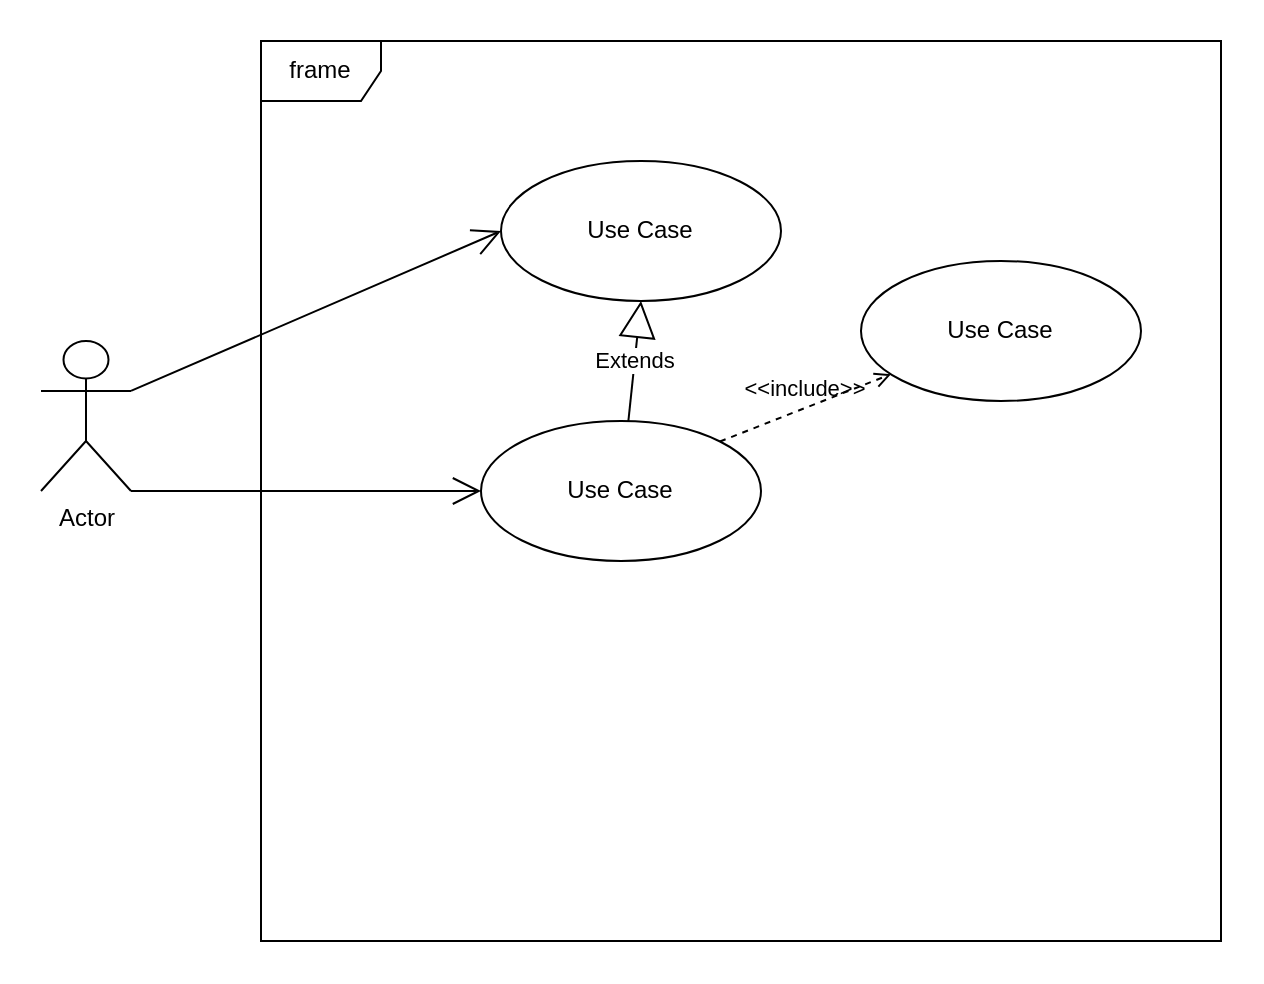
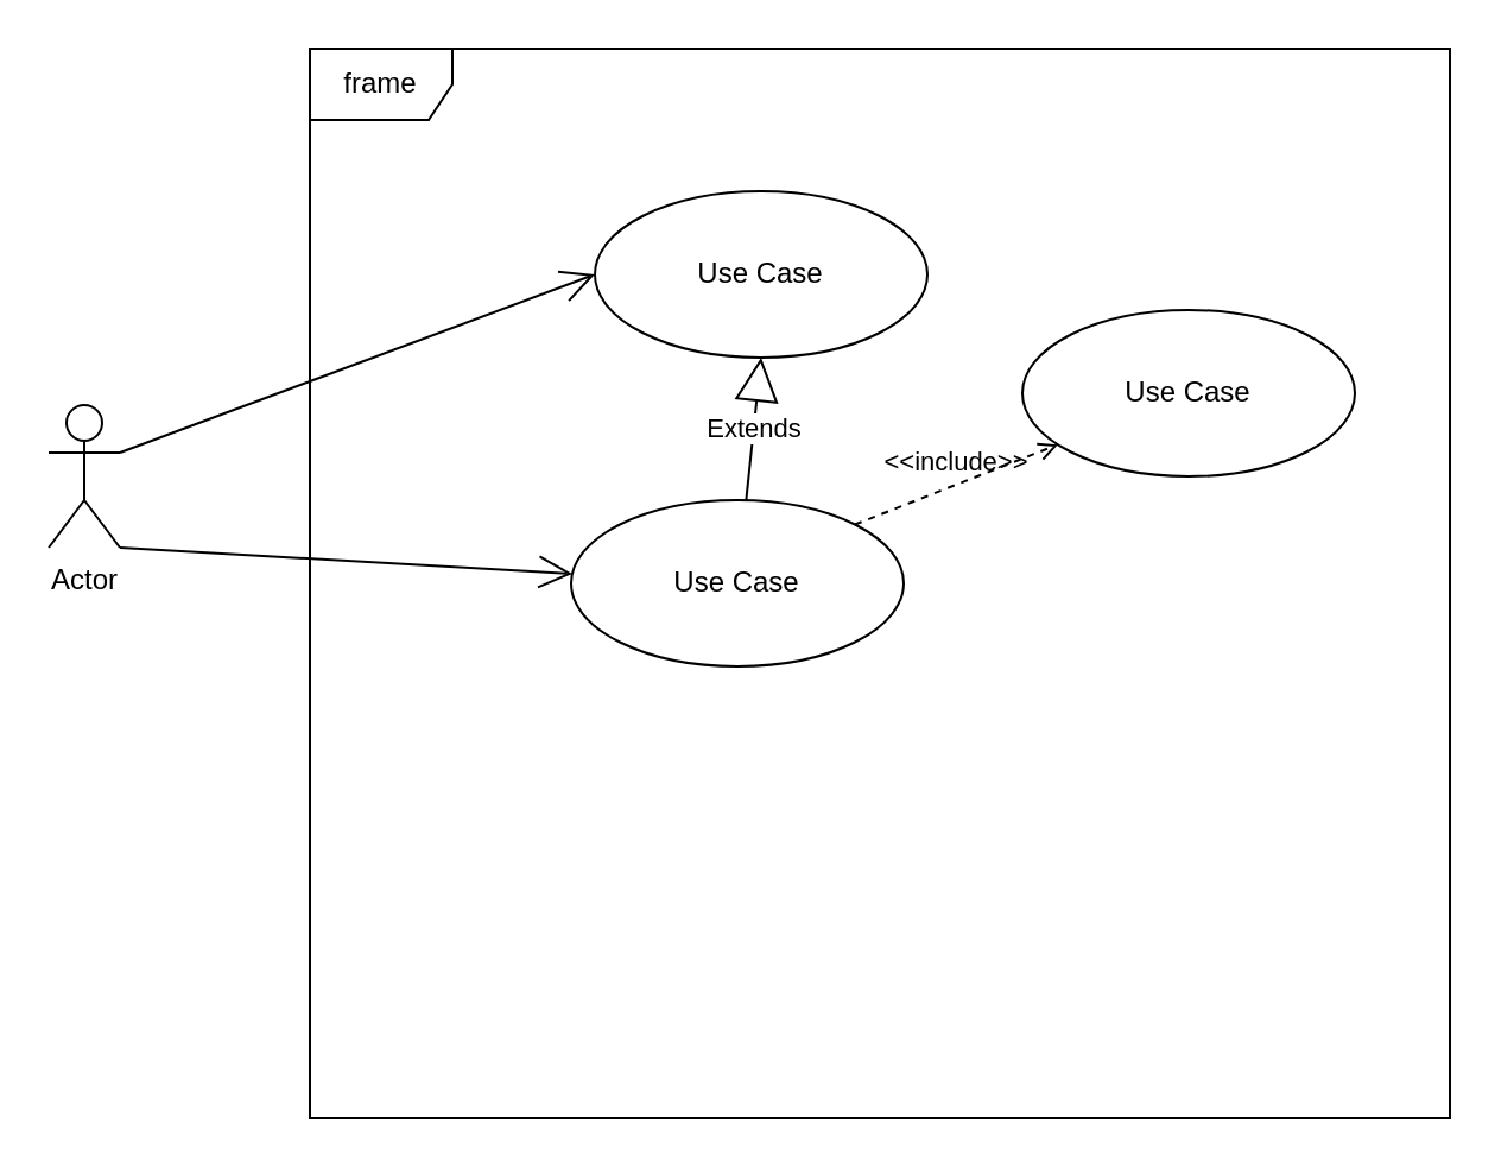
  <mxCell id="0" />
  <mxCell id="1" parent="0" />
  <mxCell id="2" value="frame" style="shape=umlFrame;whiteSpace=wrap;html=1;" vertex="1" parent="1"><mxGeometry x="130" y="20" width="480" height="450" as="geometry" /></mxCell>
- <mxCell id="3" value="Actor" style="shape=umlActor;verticalLabelPosition=bottom;labelBackgroundColor=#ffffff;verticalAlign=top;html=1;outlineConnect=0;" vertex="1" parent="1"><mxGeometry x="20" y="170" width="45" height="75" as="geometry" /></mxCell>
+ <mxCell id="3" value="Actor" style="shape=umlActor;verticalLabelPosition=bottom;labelBackgroundColor=#ffffff;verticalAlign=top;html=1;outlineConnect=0;" vertex="1" parent="1"><mxGeometry x="20" y="170" width="30" height="60" as="geometry" /></mxCell>
  <mxCell id="4" value="Use Case" style="ellipse;whiteSpace=wrap;html=1;" vertex="1" parent="1"><mxGeometry x="250" y="80" width="140" height="70" as="geometry" /></mxCell>
  <mxCell id="5" value="Use Case" style="ellipse;whiteSpace=wrap;html=1;" vertex="1" parent="1"><mxGeometry x="240" y="210" width="140" height="70" as="geometry" /></mxCell>
  <mxCell id="6" value="" style="endArrow=open;endFill=1;endSize=12;html=1;entryX=0;entryY=0.5;entryDx=0;entryDy=0;exitX=1;exitY=0.333;exitDx=0;exitDy=0;exitPerimeter=0;" edge="1" parent="1" source="3" target="4"><mxGeometry width="160" relative="1" as="geometry"><mxPoint x="20" y="490" as="sourcePoint" /><mxPoint x="180" y="490" as="targetPoint" /></mxGeometry></mxCell>
  <mxCell id="7" value="" style="endArrow=open;endFill=1;endSize=12;html=1;exitX=1;exitY=1;exitDx=0;exitDy=0;exitPerimeter=0;" edge="1" parent="1" source="3" target="5"><mxGeometry width="160" relative="1" as="geometry"><mxPoint x="70" y="290" as="sourcePoint" /><mxPoint x="230" y="290" as="targetPoint" /></mxGeometry></mxCell>
  <mxCell id="8" value="Extends" style="endArrow=block;endSize=16;endFill=0;html=1;entryX=0.5;entryY=1;entryDx=0;entryDy=0;" edge="1" parent="1" source="5" target="4"><mxGeometry width="160" relative="1" as="geometry"><mxPoint x="20" y="490" as="sourcePoint" /><mxPoint x="180" y="490" as="targetPoint" /></mxGeometry></mxCell>
  <mxCell id="9" value="Use Case" style="ellipse;whiteSpace=wrap;html=1;" vertex="1" parent="1"><mxGeometry x="430" y="130" width="140" height="70" as="geometry" /></mxCell>
  <mxCell id="10" value="&amp;lt;&amp;lt;include&amp;gt;&amp;gt;" style="edgeStyle=none;html=1;endArrow=open;verticalAlign=bottom;dashed=1;labelBackgroundColor=none;exitX=1;exitY=0;exitDx=0;exitDy=0;" edge="1" parent="1" source="5" target="9"><mxGeometry width="160" relative="1" as="geometry"><mxPoint x="-30" y="340" as="sourcePoint" /><mxPoint x="130" y="340" as="targetPoint" /></mxGeometry></mxCell>
